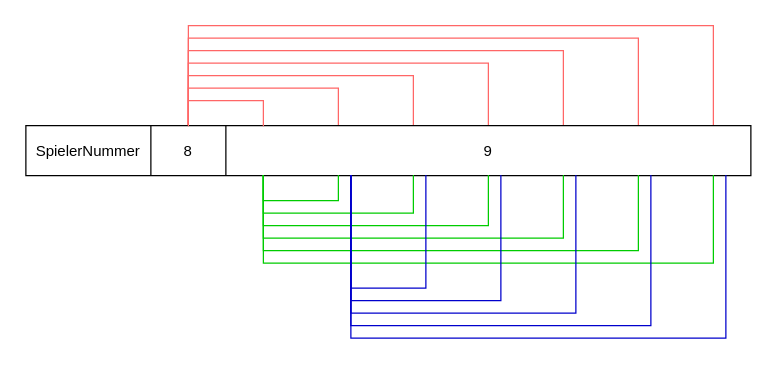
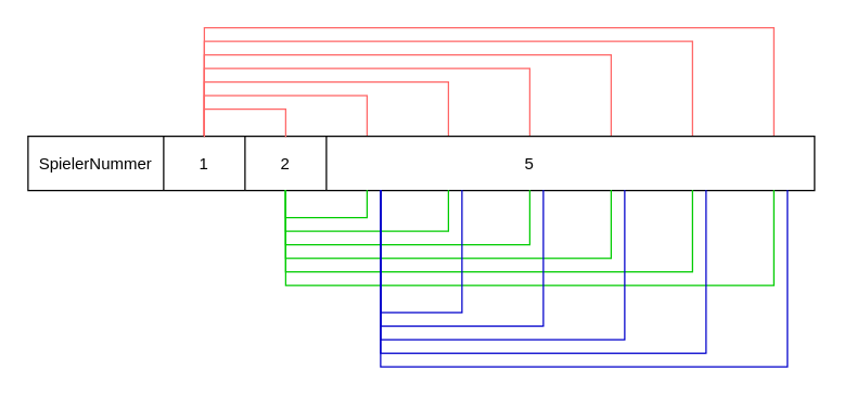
  <mxCell id="0" />
  <mxCell id="1" parent="0" />
  <mxCell id="2" value="" style="shape=partialRectangle;bottom=1;right=1;left=1;top=0;fillColor=none;routingCenterX=-0.5;rotation=-180;strokeColor=#FF6666;" vertex="1" parent="1"><mxGeometry x="150" y="70" width="120" height="30" as="geometry" /></mxCell>
  <mxCell id="3" value="" style="shape=partialRectangle;bottom=1;right=1;left=1;top=0;fillColor=none;routingCenterX=-0.5;rotation=-180;strokeColor=#FF6666;" vertex="1" parent="1"><mxGeometry x="150" y="60" width="180" height="40" as="geometry" /></mxCell>
  <mxCell id="4" value="" style="shape=partialRectangle;bottom=1;right=1;left=1;top=0;fillColor=none;routingCenterX=-0.5;rotation=-180;strokeColor=#FF6666;" vertex="1" parent="1"><mxGeometry x="150" y="50" width="240" height="50" as="geometry" /></mxCell>
  <mxCell id="5" value="" style="shape=partialRectangle;bottom=1;right=1;left=1;top=0;fillColor=none;routingCenterX=-0.5;rotation=-180;strokeColor=#FF6666;" vertex="1" parent="1"><mxGeometry x="150" y="40" width="300" height="60" as="geometry" /></mxCell>
  <mxCell id="6" value="" style="shape=partialRectangle;bottom=1;right=1;left=1;top=0;fillColor=none;routingCenterX=-0.5;rotation=-180;strokeColor=#FF6666;" vertex="1" parent="1"><mxGeometry x="150" y="30" width="360" height="70" as="geometry" /></mxCell>
  <mxCell id="7" value="" style="shape=partialRectangle;bottom=1;right=1;left=1;top=0;fillColor=none;routingCenterX=-0.5;rotation=-180;strokeColor=#FF6666;" vertex="1" parent="1"><mxGeometry x="150" y="20" width="420" height="80" as="geometry" /></mxCell>
  <mxCell id="8" value="" style="shape=table;startSize=0;container=1;collapsible=0;childLayout=tableLayout;fontStyle=1" vertex="1" parent="1"><mxGeometry x="20" y="100" width="580" height="40" as="geometry" /></mxCell>
  <mxCell id="9" value="" style="shape=partialRectangle;collapsible=0;dropTarget=0;pointerEvents=0;fillColor=none;top=0;left=0;bottom=0;right=0;points=[[0,0.5],[1,0.5]];portConstraint=eastwest;" vertex="1" parent="8"><mxGeometry width="580" height="40" as="geometry" /></mxCell>
  <mxCell id="10" value="SpielerNummer" style="shape=partialRectangle;connectable=0;fillColor=none;top=0;left=0;bottom=0;right=0;overflow=hidden;" vertex="1" parent="9"><mxGeometry width="100" height="40" as="geometry" /></mxCell>
- <mxCell id="11" value="8" style="shape=partialRectangle;connectable=0;fillColor=none;top=0;left=0;bottom=0;right=0;overflow=hidden;" vertex="1" parent="9"><mxGeometry x="100" width="60" height="40" as="geometry" /></mxCell>
- <mxCell id="13" value="9" style="shape=partialRectangle;connectable=0;fillColor=none;top=0;left=0;bottom=0;right=0;overflow=hidden;" vertex="1" parent="9"><mxGeometry x="340" width="60" height="40" as="geometry" /></mxCell>
+ <mxCell id="11" value="1" style="shape=partialRectangle;connectable=0;fillColor=none;top=0;left=0;bottom=0;right=0;overflow=hidden;" vertex="1" parent="9"><mxGeometry x="100" width="60" height="40" as="geometry" /></mxCell>
+ <mxCell id="12" value="2" style="shape=partialRectangle;connectable=0;fillColor=none;top=0;left=0;bottom=0;right=0;overflow=hidden;" vertex="1" parent="9"><mxGeometry x="160" width="60" height="40" as="geometry" /></mxCell>
+ <mxCell id="13" value="5" style="shape=partialRectangle;connectable=0;fillColor=none;top=0;left=0;bottom=0;right=0;overflow=hidden;" vertex="1" parent="9"><mxGeometry x="340" width="60" height="40" as="geometry" /></mxCell>
  <mxCell id="14" value="" style="shape=partialRectangle;bottom=1;right=1;left=1;top=0;fillColor=none;routingCenterX=-0.5;rotation=-180;strokeColor=#FF6666;" vertex="1" parent="1"><mxGeometry x="150" y="80" width="60" height="20" as="geometry" /></mxCell>
  <mxCell id="15" value="" style="shape=partialRectangle;bottom=1;right=1;left=1;top=0;fillColor=none;routingCenterX=-0.5;rotation=0;strokeColor=#00CC00;" vertex="1" parent="1"><mxGeometry x="210" y="140" width="60" height="20" as="geometry" /></mxCell>
  <mxCell id="16" value="" style="shape=partialRectangle;bottom=1;right=1;left=1;top=0;fillColor=none;routingCenterX=-0.5;rotation=0;strokeColor=#00CC00;" vertex="1" parent="1"><mxGeometry x="210" y="140" width="120" height="30" as="geometry" /></mxCell>
  <mxCell id="17" value="" style="shape=partialRectangle;bottom=1;right=1;left=1;top=0;fillColor=none;routingCenterX=-0.5;rotation=0;strokeColor=#00CC00;" vertex="1" parent="1"><mxGeometry x="210" y="140" width="180" height="40" as="geometry" /></mxCell>
  <mxCell id="18" value="" style="shape=partialRectangle;bottom=1;right=1;left=1;top=0;fillColor=none;routingCenterX=-0.5;rotation=0;strokeColor=#00CC00;" vertex="1" parent="1"><mxGeometry x="210" y="140" width="240" height="50" as="geometry" /></mxCell>
  <mxCell id="19" value="" style="shape=partialRectangle;bottom=1;right=1;left=1;top=0;fillColor=none;routingCenterX=-0.5;rotation=0;strokeColor=#00CC00;" vertex="1" parent="1"><mxGeometry x="210" y="140" width="300" height="60" as="geometry" /></mxCell>
  <mxCell id="20" value="" style="shape=partialRectangle;bottom=1;right=1;left=1;top=0;fillColor=none;routingCenterX=-0.5;rotation=0;strokeColor=#00CC00;" vertex="1" parent="1"><mxGeometry x="210" y="140" width="360" height="70" as="geometry" /></mxCell>
  <mxCell id="21" value="" style="shape=partialRectangle;bottom=1;right=1;left=1;top=0;fillColor=none;routingCenterX=-0.5;rotation=0;strokeColor=#0000CC;" vertex="1" parent="1"><mxGeometry x="280" y="140" width="60" height="90" as="geometry" /></mxCell>
  <mxCell id="22" value="" style="shape=partialRectangle;bottom=1;right=1;left=1;top=0;fillColor=none;routingCenterX=-0.5;rotation=0;strokeColor=#0000CC;" vertex="1" parent="1"><mxGeometry x="280" y="140" width="120" height="100" as="geometry" /></mxCell>
  <mxCell id="23" value="" style="shape=partialRectangle;bottom=1;right=1;left=1;top=0;fillColor=none;routingCenterX=-0.5;rotation=0;strokeColor=#0000CC;" vertex="1" parent="1"><mxGeometry x="280" y="140" width="180" height="110" as="geometry" /></mxCell>
  <mxCell id="24" value="" style="shape=partialRectangle;bottom=1;right=1;left=1;top=0;fillColor=none;routingCenterX=-0.5;rotation=0;strokeColor=#0000CC;" vertex="1" parent="1"><mxGeometry x="280" y="140" width="240" height="120" as="geometry" /></mxCell>
  <mxCell id="25" value="" style="shape=partialRectangle;bottom=1;right=1;left=1;top=0;fillColor=none;routingCenterX=-0.5;rotation=0;strokeColor=#0000CC;" vertex="1" parent="1"><mxGeometry x="280" y="140" width="300" height="130" as="geometry" /></mxCell>
